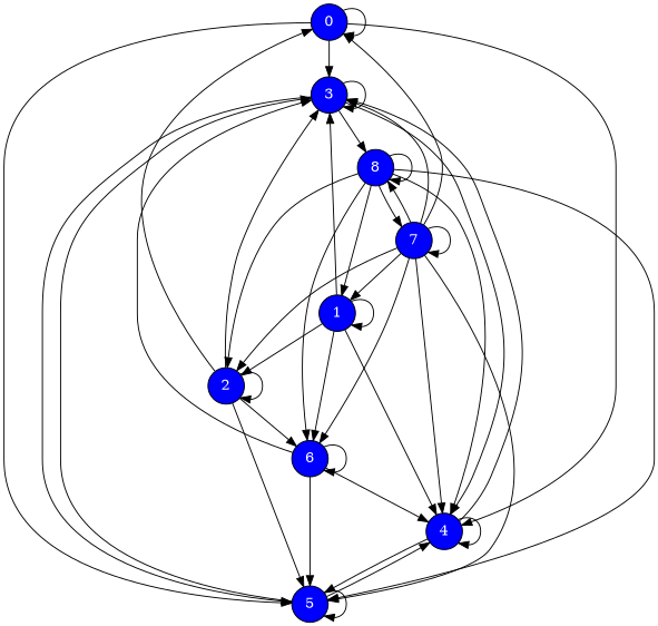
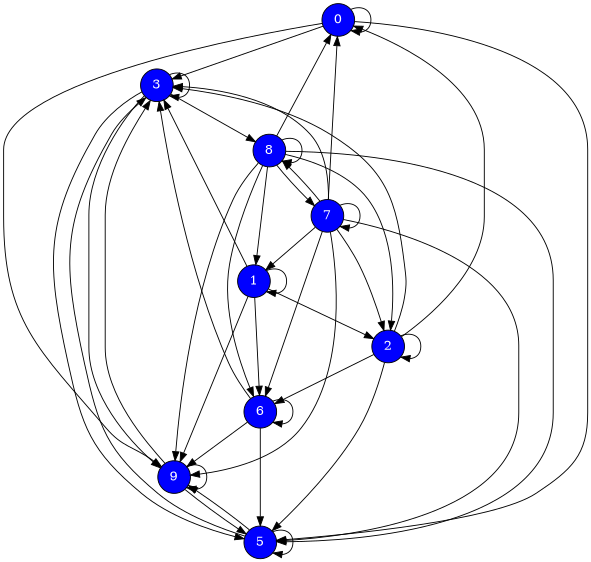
  digraph {
    fontname="DejaVu Serif"
    rankdir=TB
    node [fillcolor=blue fontcolor="#FFFFFF" fontname="DejaVu Serif" margin=0.01 shape=circle style=filled]
    edge [fontname="DejaVu Serif"]
    0
    3
-   4
+   4 [label=9]
    5
    8
    1
    2
    6
    7
    0 -> 0
    0 -> 3
    0 -> 4
    0 -> 5
    3 -> 3
    3 -> 4
    3 -> 5
    3 -> 8
    4 -> 3
    4 -> 4
    4 -> 5
    5 -> 3
    5 -> 4
    5 -> 5
+   8 -> 0
    8 -> 4
    8 -> 5
    8 -> 8
    8 -> 1
    8 -> 2
    8 -> 6
    8 -> 7
    1 -> 3
    1 -> 4
    1 -> 1
    1 -> 2
    1 -> 6
    2 -> 0
    2 -> 3
    2 -> 5
    2 -> 2
    2 -> 6
    6 -> 3
    6 -> 4
    6 -> 5
    6 -> 6
    7 -> 0
    7 -> 3
    7 -> 4
    7 -> 5
    7 -> 8
    7 -> 1
    7 -> 2
    7 -> 6
    7 -> 7
  }
